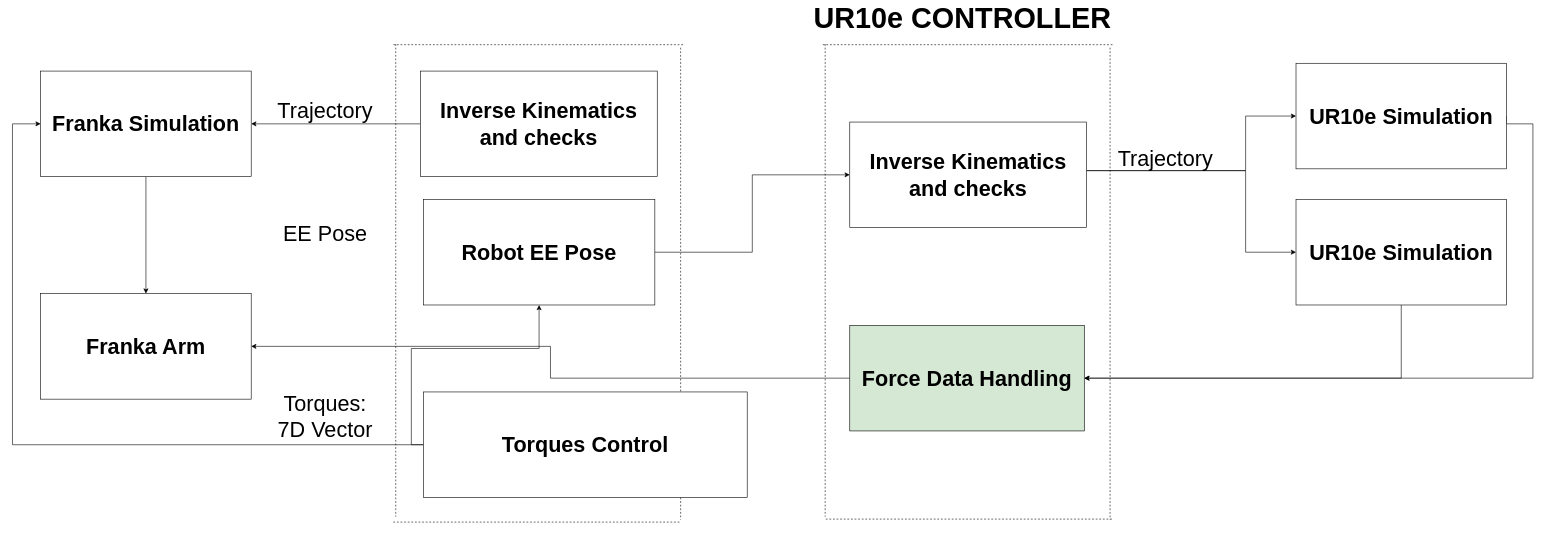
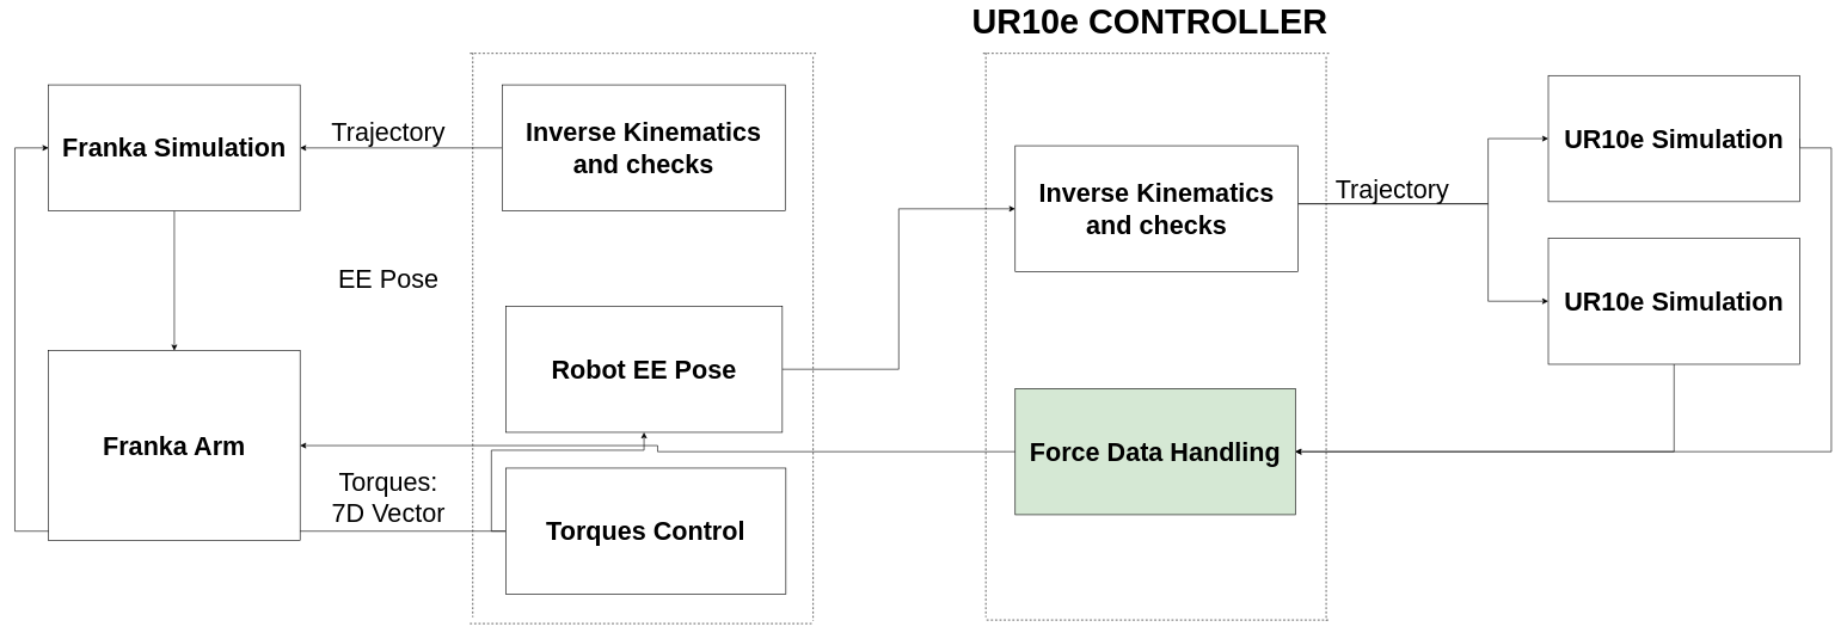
  <mxCell id="0" />
  <mxCell id="1" parent="0" />
  <mxCell id="2" value="" style="endArrow=none;dashed=1;html=1;" parent="1" edge="1"><mxGeometry width="50" height="50" relative="1" as="geometry"><mxPoint x="655" y="74" as="sourcePoint" /><mxPoint x="1140" y="74" as="targetPoint" /></mxGeometry></mxCell>
  <mxCell id="3" value="" style="endArrow=none;dashed=1;html=1;" parent="1" edge="1"><mxGeometry width="50" height="50" relative="1" as="geometry"><mxPoint x="659" y="73" as="sourcePoint" /><mxPoint x="659" y="861" as="targetPoint" /></mxGeometry></mxCell>
  <mxCell id="4" style="edgeStyle=orthogonalEdgeStyle;rounded=0;orthogonalLoop=1;jettySize=auto;html=1;exitX=1;exitY=0.5;exitDx=0;exitDy=0;entryX=0;entryY=0.5;entryDx=0;entryDy=0;" edge="1" parent="1" source="5" target="28"><mxGeometry relative="1" as="geometry" /></mxCell>
- <mxCell id="5" value="&lt;span style=&quot;font-size: 36px&quot;&gt;&lt;b&gt;Robot EE Pose&lt;/b&gt;&lt;br&gt;&lt;/span&gt;" style="rounded=0;whiteSpace=wrap;html=1;" parent="1" vertex="1"><mxGeometry x="705" y="332" width="386" height="176" as="geometry" /></mxCell>
+ <mxCell id="5" value="&lt;span style=&quot;font-size: 36px&quot;&gt;&lt;b&gt;Robot EE Pose&lt;/b&gt;&lt;br&gt;&lt;/span&gt;" style="rounded=0;whiteSpace=wrap;html=1;" parent="1" vertex="1"><mxGeometry x="705" y="427" width="386" height="176" as="geometry" /></mxCell>
  <mxCell id="6" value="" style="endArrow=none;dashed=1;html=1;" parent="1" edge="1"><mxGeometry width="50" height="50" relative="1" as="geometry"><mxPoint x="1134" y="79" as="sourcePoint" /><mxPoint x="1134" y="866" as="targetPoint" /></mxGeometry></mxCell>
  <mxCell id="7" value="" style="endArrow=none;dashed=1;html=1;" parent="1" edge="1"><mxGeometry width="50" height="50" relative="1" as="geometry"><mxPoint x="655" y="870" as="sourcePoint" /><mxPoint x="1135" y="870" as="targetPoint" /></mxGeometry></mxCell>
  <mxCell id="8" value="&lt;font style=&quot;font-size: 36px&quot;&gt;Trajectory&lt;/font&gt;" style="text;html=1;strokeColor=none;fillColor=none;align=center;verticalAlign=middle;whiteSpace=wrap;rounded=0;" parent="1" vertex="1"><mxGeometry x="459" y="173" width="165" height="20" as="geometry" /></mxCell>
  <mxCell id="9" value="&lt;font style=&quot;font-size: 36px&quot;&gt;Torques: 7D Vector&lt;/font&gt;" style="text;html=1;strokeColor=none;fillColor=none;align=center;verticalAlign=middle;whiteSpace=wrap;rounded=0;" parent="1" vertex="1"><mxGeometry x="459" y="681" width="165" height="25" as="geometry" /></mxCell>
  <mxCell id="10" style="edgeStyle=orthogonalEdgeStyle;rounded=0;orthogonalLoop=1;jettySize=auto;html=1;exitX=0;exitY=0.5;exitDx=0;exitDy=0;entryX=1;entryY=0.5;entryDx=0;entryDy=0;" parent="1" source="11" target="15" edge="1"><mxGeometry relative="1" as="geometry" /></mxCell>
  <mxCell id="11" value="&lt;span style=&quot;font-size: 36px&quot;&gt;&lt;b&gt;Inverse Kinematics&lt;br&gt;and checks&lt;/b&gt;&lt;br&gt;&lt;/span&gt;" style="rounded=0;whiteSpace=wrap;html=1;" parent="1" vertex="1"><mxGeometry x="700" y="118" width="395" height="176" as="geometry" /></mxCell>
  <mxCell id="12" style="edgeStyle=orthogonalEdgeStyle;rounded=0;orthogonalLoop=1;jettySize=auto;html=1;exitX=1;exitY=0.5;exitDx=0;exitDy=0;entryX=1;entryY=0.5;entryDx=0;entryDy=0;" edge="1" parent="1" source="13" target="30"><mxGeometry relative="1" as="geometry"><Array as="points"><mxPoint x="2555" y="206" /><mxPoint x="2555" y="630" /></Array></mxGeometry></mxCell>
  <mxCell id="13" value="&lt;b style=&quot;font-size: 36px&quot;&gt;UR10e Simulation&lt;/b&gt;&lt;span style=&quot;font-size: 36px&quot;&gt;&lt;br&gt;&lt;/span&gt;" style="rounded=0;whiteSpace=wrap;html=1;" parent="1" vertex="1"><mxGeometry x="2160" y="105" width="351" height="176" as="geometry" /></mxCell>
  <mxCell id="14" style="edgeStyle=orthogonalEdgeStyle;rounded=0;orthogonalLoop=1;jettySize=auto;html=1;exitX=0.5;exitY=1;exitDx=0;exitDy=0;" edge="1" parent="1" source="15" target="19"><mxGeometry relative="1" as="geometry" /></mxCell>
  <mxCell id="15" value="&lt;span style=&quot;font-size: 36px&quot;&gt;&lt;b&gt;Franka Simulation&lt;/b&gt;&lt;br&gt;&lt;/span&gt;" style="rounded=0;whiteSpace=wrap;html=1;" parent="1" vertex="1"><mxGeometry x="67" y="118" width="351" height="176" as="geometry" /></mxCell>
  <mxCell id="16" style="edgeStyle=orthogonalEdgeStyle;rounded=0;orthogonalLoop=1;jettySize=auto;html=1;exitX=0;exitY=0.5;exitDx=0;exitDy=0;" edge="1" parent="1" source="18" target="5"><mxGeometry relative="1" as="geometry" /></mxCell>
  <mxCell id="17" style="edgeStyle=orthogonalEdgeStyle;rounded=0;orthogonalLoop=1;jettySize=auto;html=1;exitX=0;exitY=0.5;exitDx=0;exitDy=0;entryX=0;entryY=0.5;entryDx=0;entryDy=0;" edge="1" parent="1" source="18" target="15"><mxGeometry relative="1" as="geometry"><Array as="points"><mxPoint x="20" y="741" /><mxPoint x="20" y="206" /></Array></mxGeometry></mxCell>
- <mxCell id="18" value="&lt;span style=&quot;font-size: 36px&quot;&gt;&lt;b&gt;Torques Control&lt;/b&gt;&lt;br&gt;&lt;/span&gt;" style="rounded=0;whiteSpace=wrap;html=1;" vertex="1" parent="1"><mxGeometry x="705" y="653" width="540" height="176" as="geometry" /></mxCell>
- <mxCell id="19" value="&lt;span style=&quot;font-size: 36px&quot;&gt;&lt;b&gt;Franka Arm&lt;/b&gt;&lt;br&gt;&lt;/span&gt;" style="rounded=0;whiteSpace=wrap;html=1;" vertex="1" parent="1"><mxGeometry x="67" y="489" width="351" height="176" as="geometry" /></mxCell>
+ <mxCell id="18" value="&lt;span style=&quot;font-size: 36px&quot;&gt;&lt;b&gt;Torques Control&lt;/b&gt;&lt;br&gt;&lt;/span&gt;" style="rounded=0;whiteSpace=wrap;html=1;" vertex="1" parent="1"><mxGeometry x="705" y="653" width="391" height="176" as="geometry" /></mxCell>
+ <mxCell id="19" value="&lt;span style=&quot;font-size: 36px&quot;&gt;&lt;b&gt;Franka Arm&lt;/b&gt;&lt;br&gt;&lt;/span&gt;" style="rounded=0;whiteSpace=wrap;html=1;" vertex="1" parent="1"><mxGeometry x="67" y="489" width="351" height="265" as="geometry" /></mxCell>
  <mxCell id="20" value="&lt;font style=&quot;font-size: 36px&quot;&gt;EE Pose&lt;/font&gt;" style="text;html=1;strokeColor=none;fillColor=none;align=center;verticalAlign=middle;whiteSpace=wrap;rounded=0;" vertex="1" parent="1"><mxGeometry x="459" y="379" width="165" height="20" as="geometry" /></mxCell>
  <mxCell id="21" value="" style="endArrow=none;dashed=1;html=1;" edge="1" parent="1"><mxGeometry width="50" height="50" relative="1" as="geometry"><mxPoint x="1371" y="74" as="sourcePoint" /><mxPoint x="1856" y="74" as="targetPoint" /></mxGeometry></mxCell>
  <mxCell id="22" value="" style="endArrow=none;dashed=1;html=1;" edge="1" parent="1"><mxGeometry width="50" height="50" relative="1" as="geometry"><mxPoint x="1375" y="73" as="sourcePoint" /><mxPoint x="1375" y="861" as="targetPoint" /></mxGeometry></mxCell>
  <mxCell id="23" value="" style="endArrow=none;dashed=1;html=1;" edge="1" parent="1"><mxGeometry width="50" height="50" relative="1" as="geometry"><mxPoint x="1850" y="79" as="sourcePoint" /><mxPoint x="1850" y="866" as="targetPoint" /></mxGeometry></mxCell>
  <mxCell id="24" value="" style="endArrow=none;dashed=1;html=1;" edge="1" parent="1"><mxGeometry width="50" height="50" relative="1" as="geometry"><mxPoint x="1376" y="865" as="sourcePoint" /><mxPoint x="1856" y="865" as="targetPoint" /></mxGeometry></mxCell>
  <mxCell id="25" value="&lt;font style=&quot;font-size: 48px&quot;&gt;&lt;b&gt;UR10e CONTROLLER&lt;/b&gt;&lt;/font&gt;" style="text;html=1;strokeColor=none;fillColor=none;align=center;verticalAlign=middle;whiteSpace=wrap;rounded=0;" vertex="1" parent="1"><mxGeometry x="1318" y="20" width="572" height="20" as="geometry" /></mxCell>
  <mxCell id="26" style="edgeStyle=orthogonalEdgeStyle;rounded=0;orthogonalLoop=1;jettySize=auto;html=1;exitX=1;exitY=0.5;exitDx=0;exitDy=0;entryX=0;entryY=0.5;entryDx=0;entryDy=0;" edge="1" parent="1" target="33"><mxGeometry relative="1" as="geometry"><mxPoint x="1807" y="284" as="sourcePoint" /><Array as="points"><mxPoint x="2076" y="284" /><mxPoint x="2076" y="420" /></Array></mxGeometry></mxCell>
  <mxCell id="27" style="edgeStyle=orthogonalEdgeStyle;rounded=0;orthogonalLoop=1;jettySize=auto;html=1;exitX=1;exitY=0.5;exitDx=0;exitDy=0;entryX=0;entryY=0.5;entryDx=0;entryDy=0;" edge="1" parent="1" target="13"><mxGeometry relative="1" as="geometry"><mxPoint x="1807" y="284" as="sourcePoint" /><Array as="points"><mxPoint x="2076" y="284" /><mxPoint x="2076" y="193" /></Array></mxGeometry></mxCell>
  <mxCell id="28" value="&lt;span style=&quot;font-size: 36px&quot;&gt;&lt;b&gt;Inverse Kinematics&lt;br&gt;and checks&lt;/b&gt;&lt;br&gt;&lt;/span&gt;" style="rounded=0;whiteSpace=wrap;html=1;" vertex="1" parent="1"><mxGeometry x="1416" y="203" width="395" height="176" as="geometry" /></mxCell>
  <mxCell id="29" style="edgeStyle=orthogonalEdgeStyle;rounded=0;orthogonalLoop=1;jettySize=auto;html=1;exitX=0;exitY=0.5;exitDx=0;exitDy=0;" edge="1" parent="1" source="30" target="19"><mxGeometry relative="1" as="geometry" /></mxCell>
  <mxCell id="30" value="&lt;span style=&quot;font-size: 36px&quot;&gt;&lt;b&gt;Force Data Handling&lt;/b&gt;&lt;br&gt;&lt;/span&gt;" style="rounded=0;whiteSpace=wrap;html=1;fillColor=#d5e8d4;" vertex="1" parent="1"><mxGeometry x="1416" y="542" width="391" height="176" as="geometry" /></mxCell>
  <mxCell id="31" value="&lt;font style=&quot;font-size: 36px&quot;&gt;Trajectory&lt;/font&gt;" style="text;html=1;strokeColor=none;fillColor=none;align=center;verticalAlign=middle;whiteSpace=wrap;rounded=0;" vertex="1" parent="1"><mxGeometry x="1860" y="254" width="165" height="20" as="geometry" /></mxCell>
  <mxCell id="32" style="edgeStyle=orthogonalEdgeStyle;rounded=0;orthogonalLoop=1;jettySize=auto;html=1;exitX=0.5;exitY=1;exitDx=0;exitDy=0;entryX=1;entryY=0.5;entryDx=0;entryDy=0;" edge="1" parent="1" source="33" target="30"><mxGeometry relative="1" as="geometry" /></mxCell>
  <mxCell id="33" value="&lt;b style=&quot;font-size: 36px&quot;&gt;UR10e Simulation&lt;/b&gt;&lt;span style=&quot;font-size: 36px&quot;&gt;&lt;br&gt;&lt;/span&gt;" style="rounded=0;whiteSpace=wrap;html=1;" vertex="1" parent="1"><mxGeometry x="2160" y="332" width="351" height="176" as="geometry" /></mxCell>
